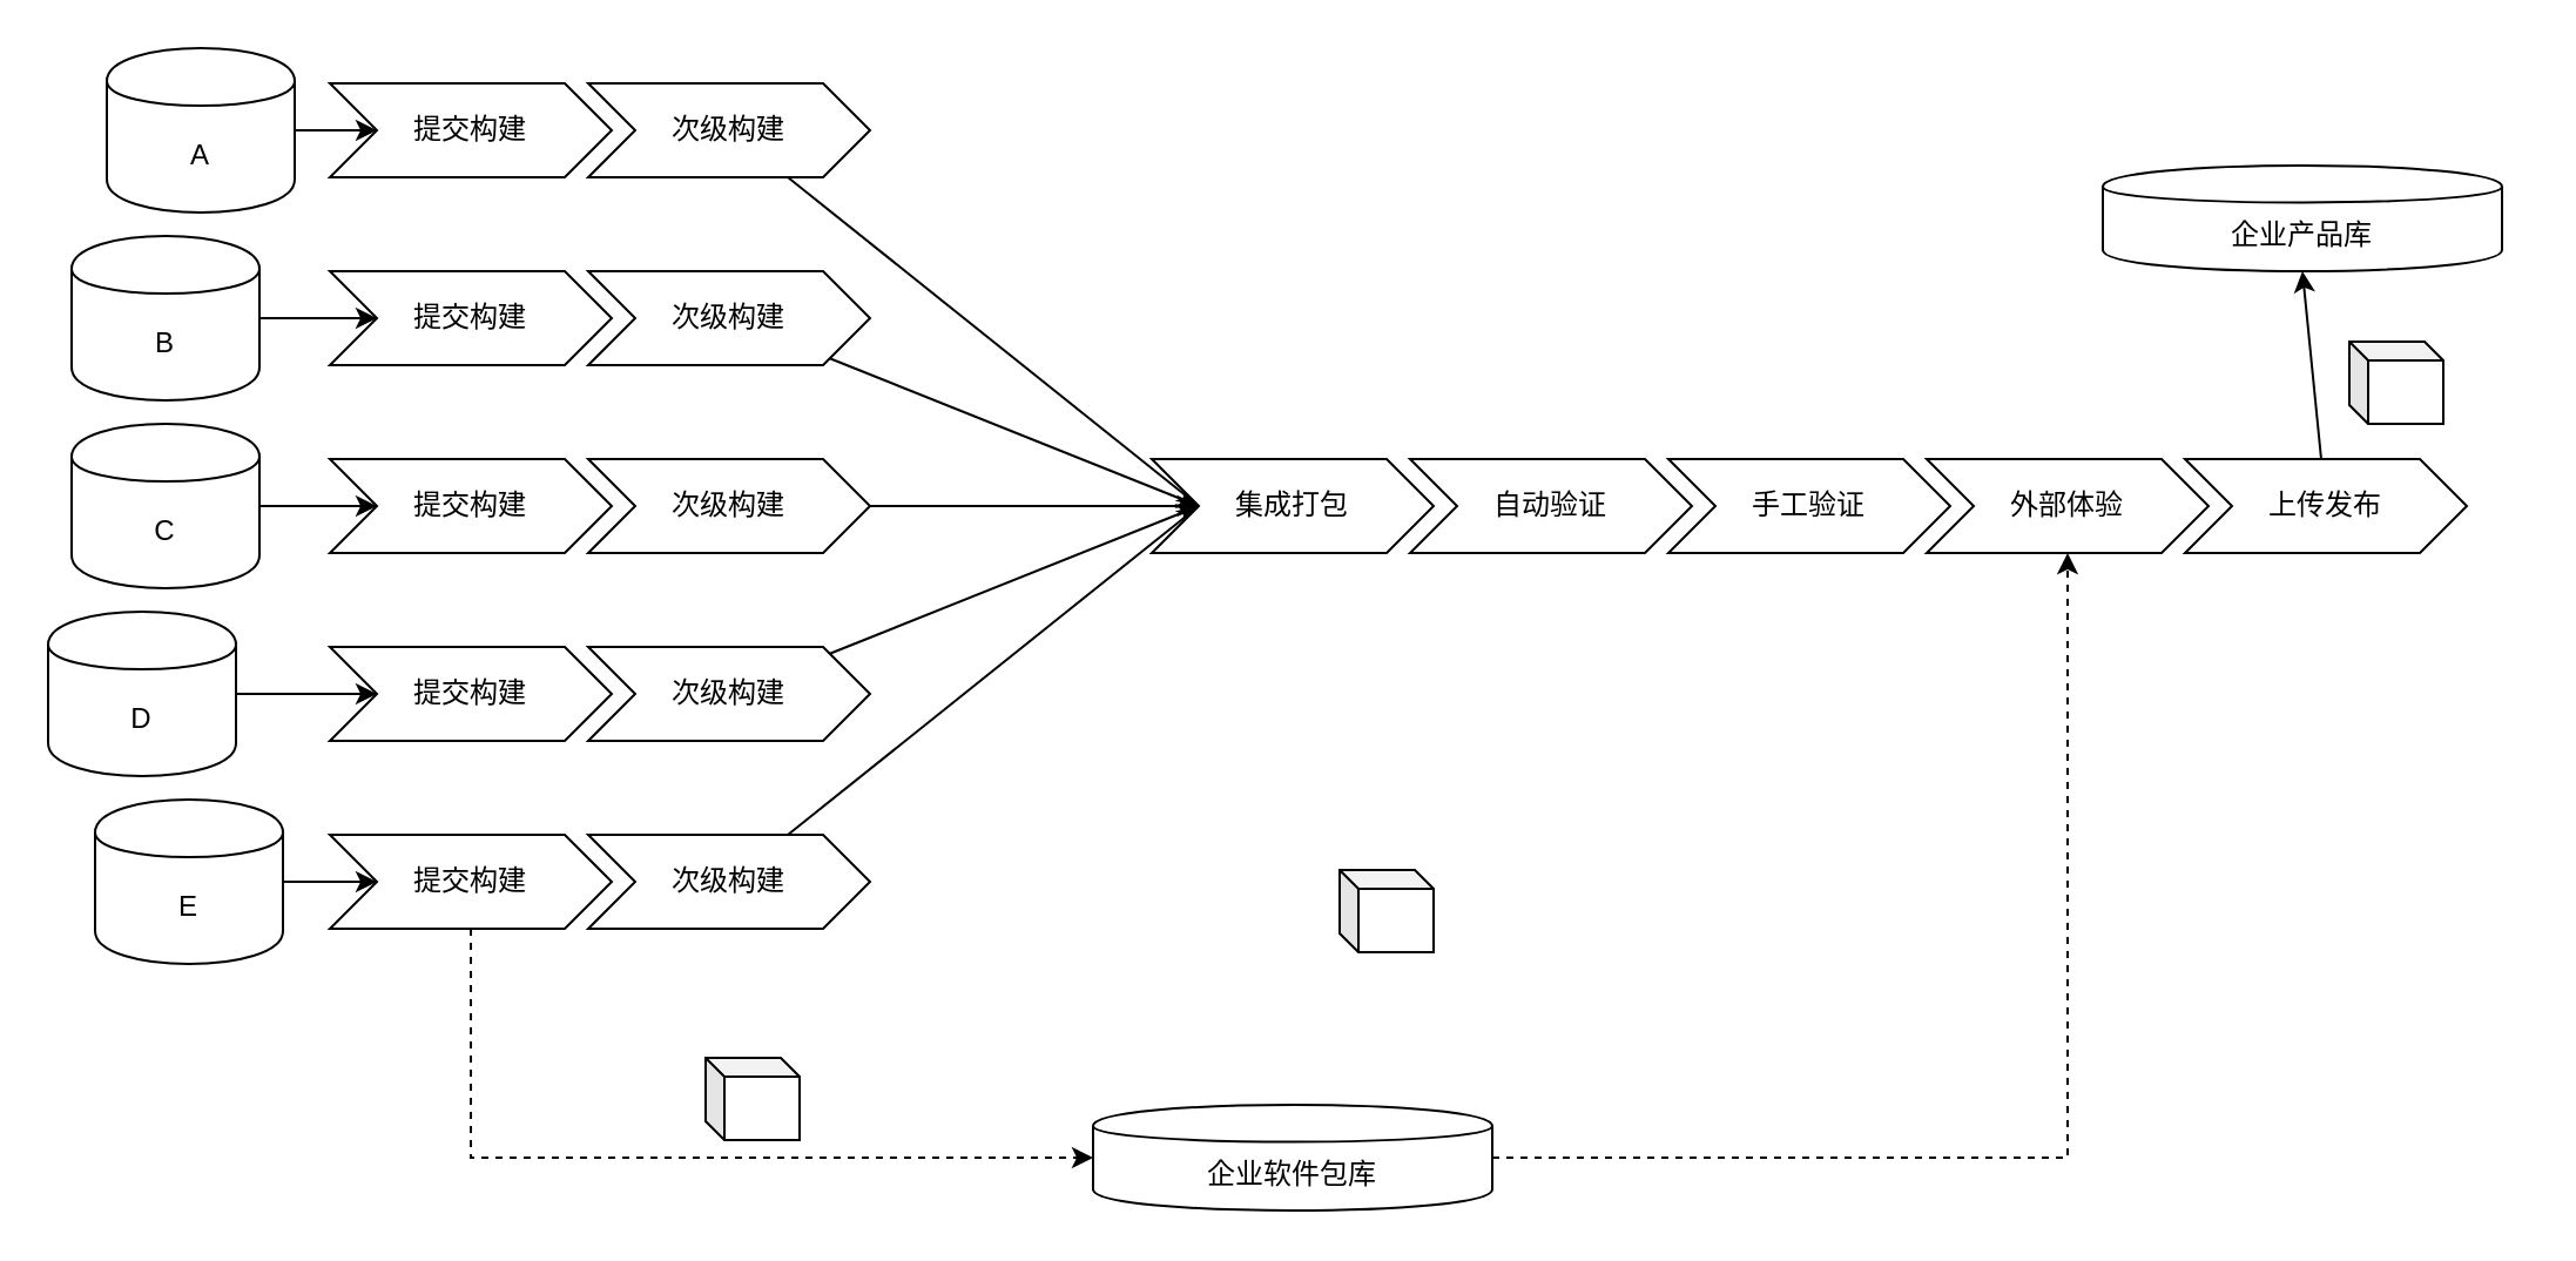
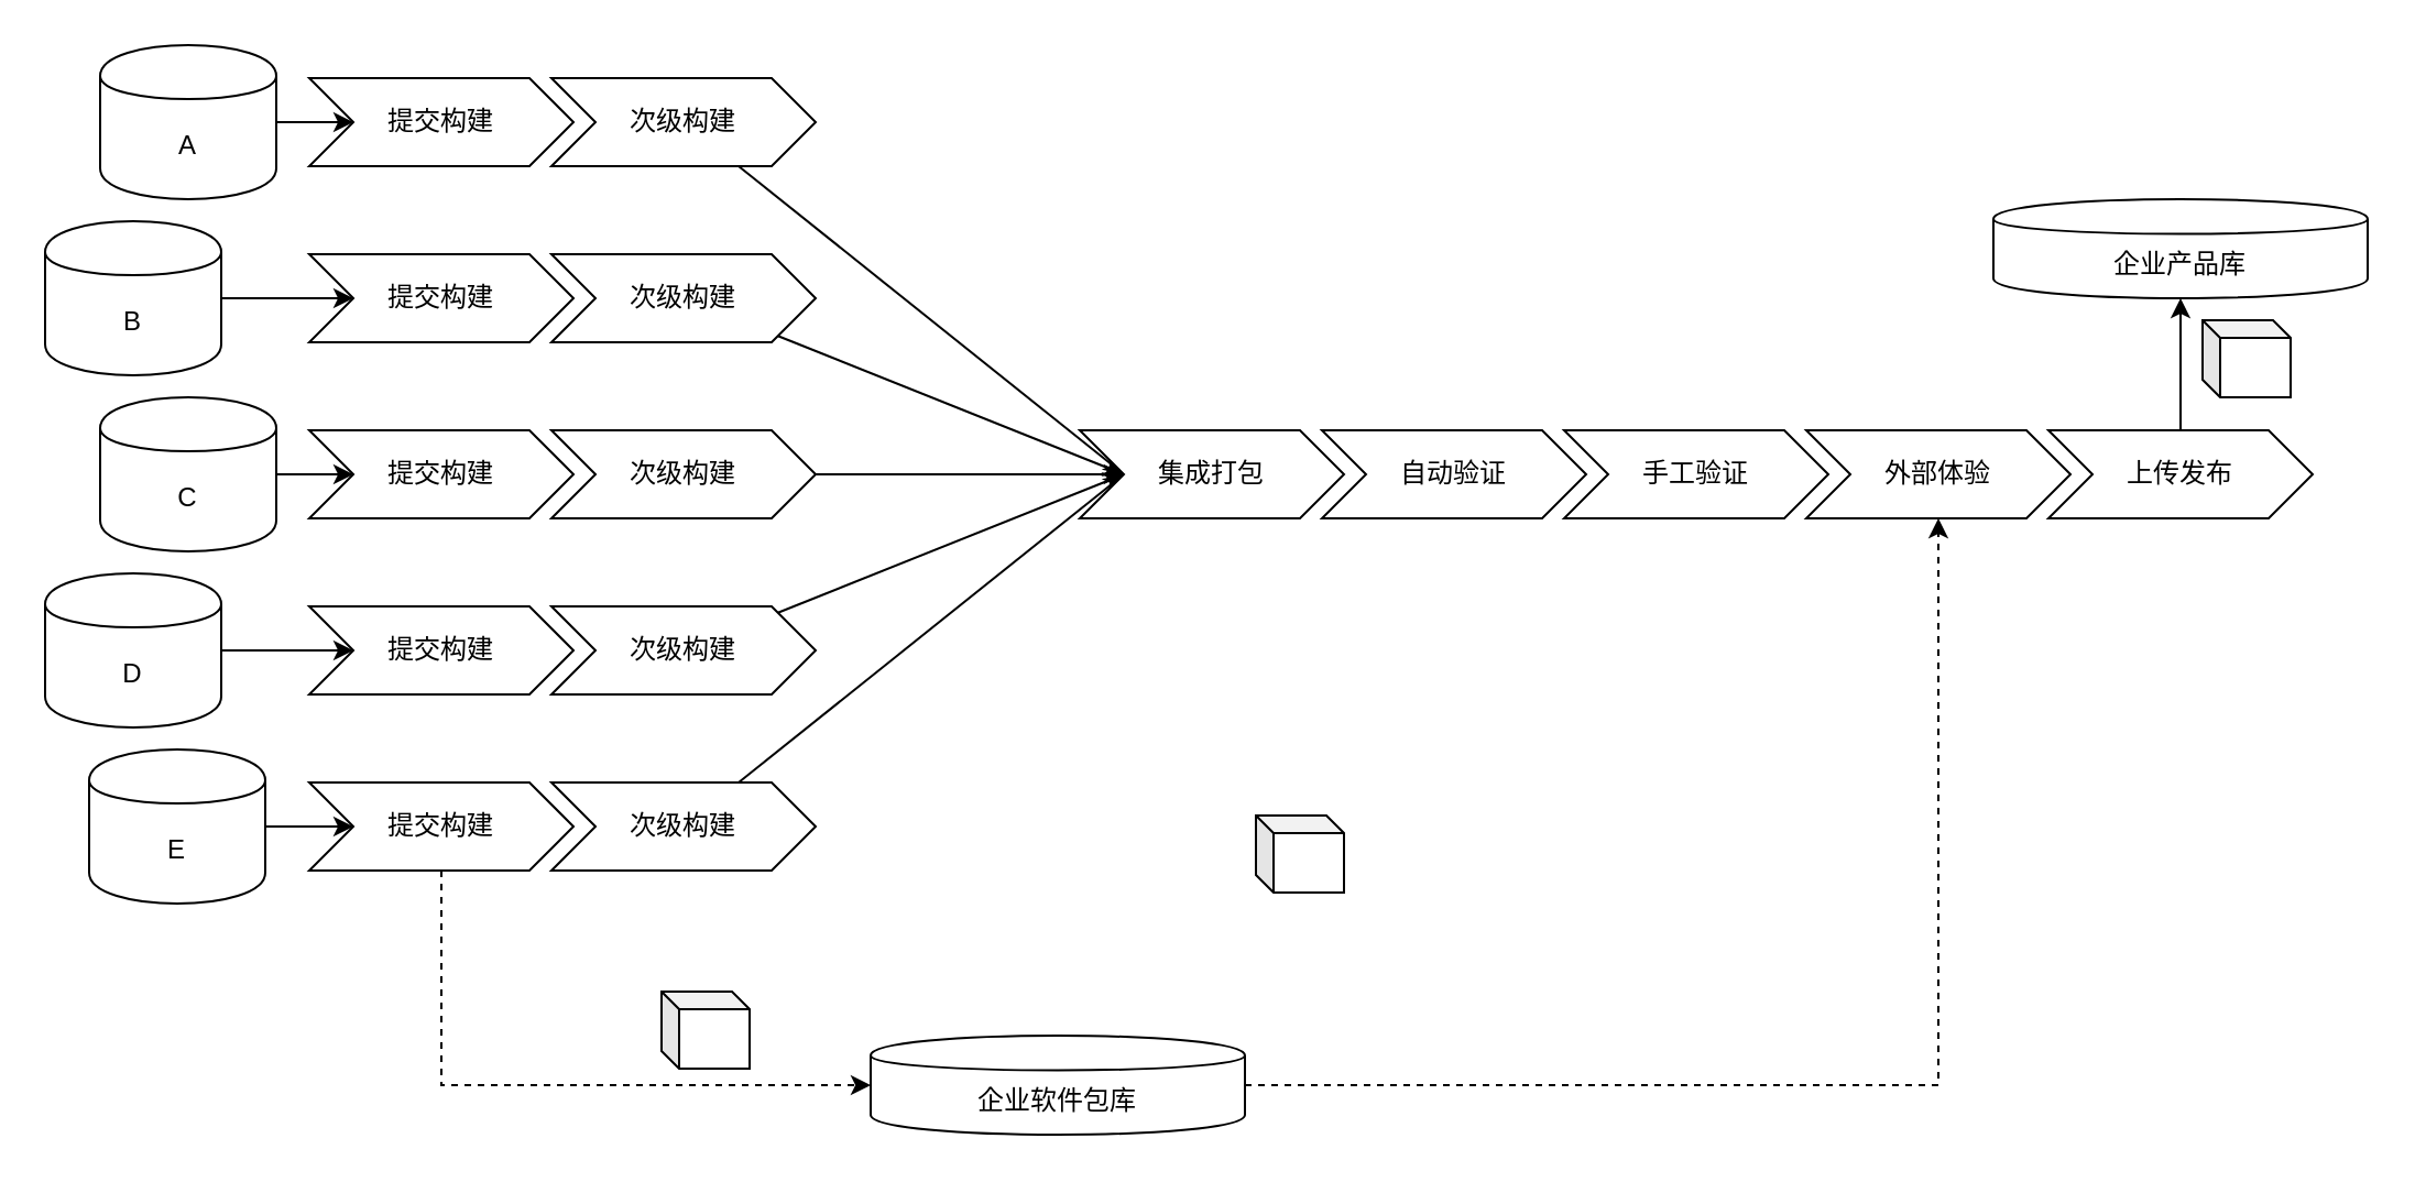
  <mxCell id="0" />
  <mxCell id="1" parent="0" />
  <mxCell id="2" style="edgeStyle=orthogonalEdgeStyle;rounded=0;orthogonalLoop=1;jettySize=auto;html=1;entryX=0;entryY=0.5;entryDx=0;entryDy=0;" edge="1" parent="1" source="3" target="4"><mxGeometry relative="1" as="geometry" /></mxCell>
  <mxCell id="3" value="A" style="shape=cylinder;whiteSpace=wrap;html=1;boundedLbl=1;backgroundOutline=1;" vertex="1" parent="1"><mxGeometry x="45" y="20" width="80" height="70" as="geometry" /></mxCell>
  <mxCell id="4" value="提交构建" style="shape=step;perimeter=stepPerimeter;whiteSpace=wrap;html=1;fixedSize=1;size=20;" vertex="1" parent="1"><mxGeometry x="140" y="35" width="120" height="40" as="geometry" /></mxCell>
  <mxCell id="5" style="rounded=0;orthogonalLoop=1;jettySize=auto;html=1;entryX=0;entryY=0.5;entryDx=0;entryDy=0;" edge="1" parent="1" source="6" target="28"><mxGeometry relative="1" as="geometry" /></mxCell>
  <mxCell id="6" value="次级构建" style="shape=step;perimeter=stepPerimeter;whiteSpace=wrap;html=1;fixedSize=1;size=20;" vertex="1" parent="1"><mxGeometry x="250" y="35" width="120" height="40" as="geometry" /></mxCell>
  <mxCell id="7" style="edgeStyle=orthogonalEdgeStyle;rounded=0;orthogonalLoop=1;jettySize=auto;html=1;entryX=0;entryY=0.5;entryDx=0;entryDy=0;" edge="1" parent="1" source="8" target="9"><mxGeometry relative="1" as="geometry" /></mxCell>
- <mxCell id="8" value="B" style="shape=cylinder;whiteSpace=wrap;html=1;boundedLbl=1;backgroundOutline=1;" vertex="1" parent="1"><mxGeometry x="30" y="100" width="80" height="70" as="geometry" /></mxCell>
+ <mxCell id="8" value="B" style="shape=cylinder;whiteSpace=wrap;html=1;boundedLbl=1;backgroundOutline=1;" vertex="1" parent="1"><mxGeometry x="20" y="100" width="80" height="70" as="geometry" /></mxCell>
  <mxCell id="9" value="提交构建" style="shape=step;perimeter=stepPerimeter;whiteSpace=wrap;html=1;fixedSize=1;size=20;" vertex="1" parent="1"><mxGeometry x="140" y="115" width="120" height="40" as="geometry" /></mxCell>
  <mxCell id="10" style="edgeStyle=none;rounded=0;orthogonalLoop=1;jettySize=auto;html=1;entryX=0;entryY=0.5;entryDx=0;entryDy=0;" edge="1" parent="1" source="11" target="28"><mxGeometry relative="1" as="geometry" /></mxCell>
  <mxCell id="11" value="次级构建" style="shape=step;perimeter=stepPerimeter;whiteSpace=wrap;html=1;fixedSize=1;size=20;" vertex="1" parent="1"><mxGeometry x="250" y="115" width="120" height="40" as="geometry" /></mxCell>
  <mxCell id="12" style="edgeStyle=orthogonalEdgeStyle;rounded=0;orthogonalLoop=1;jettySize=auto;html=1;" edge="1" parent="1" source="13" target="14"><mxGeometry relative="1" as="geometry" /></mxCell>
- <mxCell id="13" value="C" style="shape=cylinder;whiteSpace=wrap;html=1;boundedLbl=1;backgroundOutline=1;" vertex="1" parent="1"><mxGeometry x="30" y="180" width="80" height="70" as="geometry" /></mxCell>
+ <mxCell id="13" value="C" style="shape=cylinder;whiteSpace=wrap;html=1;boundedLbl=1;backgroundOutline=1;" vertex="1" parent="1"><mxGeometry x="45" y="180" width="80" height="70" as="geometry" /></mxCell>
  <mxCell id="14" value="提交构建" style="shape=step;perimeter=stepPerimeter;whiteSpace=wrap;html=1;fixedSize=1;size=20;" vertex="1" parent="1"><mxGeometry x="140" y="195" width="120" height="40" as="geometry" /></mxCell>
  <mxCell id="15" style="edgeStyle=none;rounded=0;orthogonalLoop=1;jettySize=auto;html=1;" edge="1" parent="1" source="16"><mxGeometry relative="1" as="geometry"><mxPoint x="510" y="215" as="targetPoint" /></mxGeometry></mxCell>
  <mxCell id="16" value="次级构建" style="shape=step;perimeter=stepPerimeter;whiteSpace=wrap;html=1;fixedSize=1;size=20;" vertex="1" parent="1"><mxGeometry x="250" y="195" width="120" height="40" as="geometry" /></mxCell>
  <mxCell id="17" style="edgeStyle=orthogonalEdgeStyle;rounded=0;orthogonalLoop=1;jettySize=auto;html=1;entryX=0;entryY=0.5;entryDx=0;entryDy=0;" edge="1" parent="1" source="18" target="19"><mxGeometry relative="1" as="geometry" /></mxCell>
  <mxCell id="18" value="D" style="shape=cylinder;whiteSpace=wrap;html=1;boundedLbl=1;backgroundOutline=1;" vertex="1" parent="1"><mxGeometry x="20" y="260" width="80" height="70" as="geometry" /></mxCell>
  <mxCell id="19" value="提交构建" style="shape=step;perimeter=stepPerimeter;whiteSpace=wrap;html=1;fixedSize=1;size=20;" vertex="1" parent="1"><mxGeometry x="140" y="275" width="120" height="40" as="geometry" /></mxCell>
  <mxCell id="20" style="edgeStyle=none;rounded=0;orthogonalLoop=1;jettySize=auto;html=1;entryX=0;entryY=0.5;entryDx=0;entryDy=0;" edge="1" parent="1" source="21" target="28"><mxGeometry relative="1" as="geometry" /></mxCell>
  <mxCell id="21" value="次级构建" style="shape=step;perimeter=stepPerimeter;whiteSpace=wrap;html=1;fixedSize=1;size=20;" vertex="1" parent="1"><mxGeometry x="250" y="275" width="120" height="40" as="geometry" /></mxCell>
  <mxCell id="22" style="edgeStyle=orthogonalEdgeStyle;rounded=0;orthogonalLoop=1;jettySize=auto;html=1;" edge="1" parent="1" source="23" target="25"><mxGeometry relative="1" as="geometry" /></mxCell>
  <mxCell id="23" value="E" style="shape=cylinder;whiteSpace=wrap;html=1;boundedLbl=1;backgroundOutline=1;" vertex="1" parent="1"><mxGeometry x="40" y="340" width="80" height="70" as="geometry" /></mxCell>
  <mxCell id="24" style="edgeStyle=orthogonalEdgeStyle;rounded=0;orthogonalLoop=1;jettySize=auto;html=1;entryX=0;entryY=0.5;entryDx=0;entryDy=0;dashed=1;" edge="1" parent="1" source="25" target="37"><mxGeometry relative="1" as="geometry"><Array as="points"><mxPoint x="200" y="493" /></Array></mxGeometry></mxCell>
  <mxCell id="25" value="提交构建" style="shape=step;perimeter=stepPerimeter;whiteSpace=wrap;html=1;fixedSize=1;size=20;" vertex="1" parent="1"><mxGeometry x="140" y="355" width="120" height="40" as="geometry" /></mxCell>
  <mxCell id="26" style="edgeStyle=none;rounded=0;orthogonalLoop=1;jettySize=auto;html=1;entryX=0;entryY=0.5;entryDx=0;entryDy=0;" edge="1" parent="1" source="27" target="28"><mxGeometry relative="1" as="geometry" /></mxCell>
  <mxCell id="27" value="次级构建" style="shape=step;perimeter=stepPerimeter;whiteSpace=wrap;html=1;fixedSize=1;size=20;" vertex="1" parent="1"><mxGeometry x="250" y="355" width="120" height="40" as="geometry" /></mxCell>
  <mxCell id="28" value="集成打包" style="shape=step;perimeter=stepPerimeter;whiteSpace=wrap;html=1;fixedSize=1;size=20;" vertex="1" parent="1"><mxGeometry x="490" y="195" width="120" height="40" as="geometry" /></mxCell>
  <mxCell id="29" value="自动验证" style="shape=step;perimeter=stepPerimeter;whiteSpace=wrap;html=1;fixedSize=1;size=20;" vertex="1" parent="1"><mxGeometry x="600" y="195" width="120" height="40" as="geometry" /></mxCell>
  <mxCell id="30" value="手工验证" style="shape=step;perimeter=stepPerimeter;whiteSpace=wrap;html=1;fixedSize=1;size=20;" vertex="1" parent="1"><mxGeometry x="710" y="195" width="120" height="40" as="geometry" /></mxCell>
  <mxCell id="31" value="外部体验" style="shape=step;perimeter=stepPerimeter;whiteSpace=wrap;html=1;fixedSize=1;size=20;" vertex="1" parent="1"><mxGeometry x="820" y="195" width="120" height="40" as="geometry" /></mxCell>
  <mxCell id="32" style="edgeStyle=none;rounded=0;orthogonalLoop=1;jettySize=auto;html=1;entryX=0.5;entryY=1;entryDx=0;entryDy=0;dashed=0;" edge="1" parent="1" source="33" target="34"><mxGeometry relative="1" as="geometry" /></mxCell>
  <mxCell id="33" value="上传发布" style="shape=step;perimeter=stepPerimeter;whiteSpace=wrap;html=1;fixedSize=1;size=20;" vertex="1" parent="1"><mxGeometry x="930" y="195" width="120" height="40" as="geometry" /></mxCell>
- <mxCell id="34" value="企业产品库" style="shape=cylinder;whiteSpace=wrap;html=1;boundedLbl=1;backgroundOutline=1;" vertex="1" parent="1"><mxGeometry x="895" y="70" width="170" height="45" as="geometry" /></mxCell>
+ <mxCell id="34" value="企业产品库" style="shape=cylinder;whiteSpace=wrap;html=1;boundedLbl=1;backgroundOutline=1;" vertex="1" parent="1"><mxGeometry x="905" y="90" width="170" height="45" as="geometry" /></mxCell>
  <mxCell id="35" value="" style="shape=cube;whiteSpace=wrap;html=1;boundedLbl=1;backgroundOutline=1;darkOpacity=0.05;darkOpacity2=0.1;size=8;" vertex="1" parent="1"><mxGeometry x="1000" y="145" width="40" height="35" as="geometry" /></mxCell>
  <mxCell id="36" style="edgeStyle=orthogonalEdgeStyle;rounded=0;orthogonalLoop=1;jettySize=auto;html=1;dashed=1;" edge="1" parent="1" source="37" target="31"><mxGeometry relative="1" as="geometry" /></mxCell>
- <mxCell id="37" value="企业软件包库" style="shape=cylinder;whiteSpace=wrap;html=1;boundedLbl=1;backgroundOutline=1;" vertex="1" parent="1"><mxGeometry x="465" y="470" width="170" height="45" as="geometry" /></mxCell>
+ <mxCell id="37" value="企业软件包库" style="shape=cylinder;whiteSpace=wrap;html=1;boundedLbl=1;backgroundOutline=1;" vertex="1" parent="1"><mxGeometry x="395" y="470" width="170" height="45" as="geometry" /></mxCell>
  <mxCell id="38" value="" style="shape=cube;whiteSpace=wrap;html=1;boundedLbl=1;backgroundOutline=1;darkOpacity=0.05;darkOpacity2=0.1;size=8;" vertex="1" parent="1"><mxGeometry x="570" y="370" width="40" height="35" as="geometry" /></mxCell>
  <mxCell id="39" value="" style="shape=cube;whiteSpace=wrap;html=1;boundedLbl=1;backgroundOutline=1;darkOpacity=0.05;darkOpacity2=0.1;size=8;" vertex="1" parent="1"><mxGeometry x="300" y="450" width="40" height="35" as="geometry" /></mxCell>
